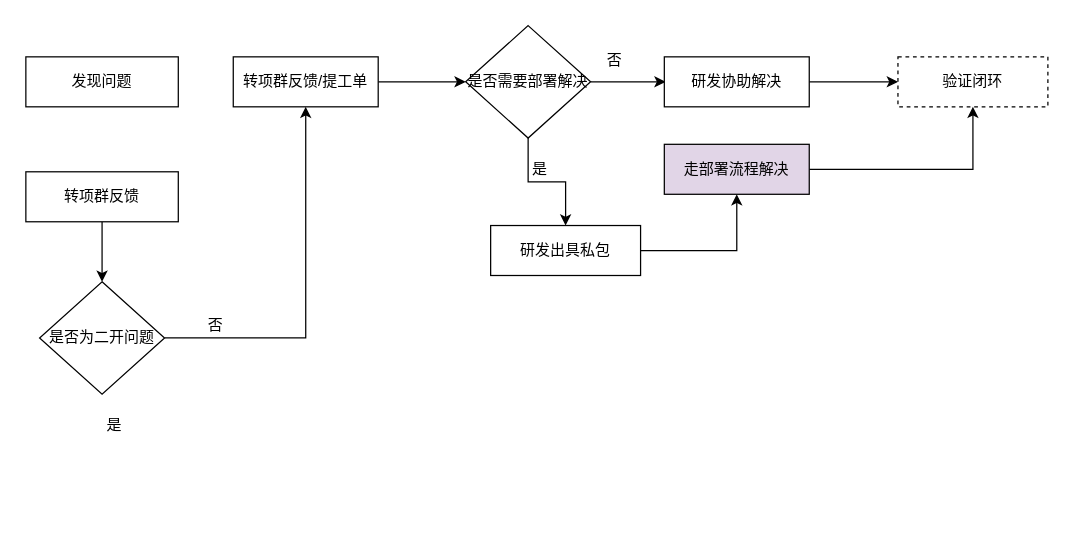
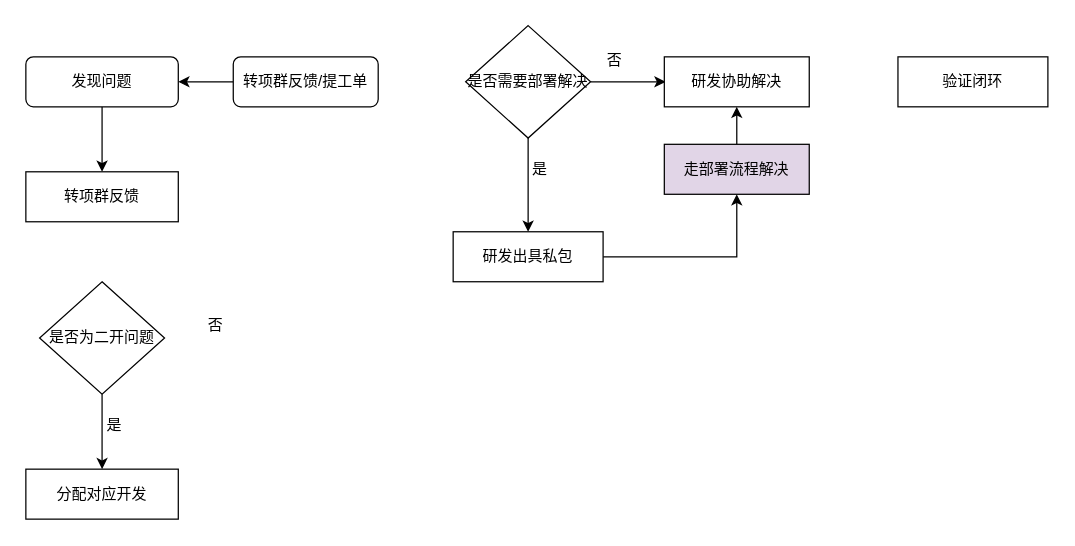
  <mxCell id="0" />
  <mxCell id="1" parent="0" />
- <mxCell id="3" value="发现问题" style="rounded=0;whiteSpace=wrap;html=1;" vertex="1" parent="1"><mxGeometry x="20" y="45" width="122" height="40" as="geometry" /></mxCell>
- <mxCell id="4" style="edgeStyle=orthogonalEdgeStyle;rounded=0;orthogonalLoop=1;jettySize=auto;html=1;entryX=0.5;entryY=0;entryDx=0;entryDy=0;" edge="1" parent="1" source="5" target="8"><mxGeometry relative="1" as="geometry" /></mxCell>
+ <mxCell id="2" value="" style="edgeStyle=orthogonalEdgeStyle;rounded=0;orthogonalLoop=1;jettySize=auto;html=1;" edge="1" parent="1" source="3" target="5"><mxGeometry relative="1" as="geometry" /></mxCell>
+ <mxCell id="3" value="发现问题" style="whiteSpace=wrap;html=1;rounded=1;" vertex="1" parent="1"><mxGeometry x="20" y="45" width="122" height="40" as="geometry" /></mxCell>
  <mxCell id="5" value="转项群反馈" style="rounded=0;whiteSpace=wrap;html=1;" vertex="1" parent="1"><mxGeometry x="20" y="137" width="122" height="40" as="geometry" /></mxCell>
- <mxCell id="6" value="" style="edgeStyle=orthogonalEdgeStyle;rounded=0;orthogonalLoop=1;jettySize=auto;html=1;" edge="1" parent="1" source="8" target="10"><mxGeometry relative="1" as="geometry" /></mxCell>
+ <mxCell id="7" style="edgeStyle=orthogonalEdgeStyle;rounded=0;orthogonalLoop=1;jettySize=auto;html=1;entryX=0.5;entryY=0;entryDx=0;entryDy=0;" edge="1" parent="1" source="8" target="25"><mxGeometry relative="1" as="geometry"><mxPoint x="81" y="395" as="targetPoint" /></mxGeometry></mxCell>
  <mxCell id="8" value="是否为二开问题" style="rhombus;whiteSpace=wrap;html=1;" vertex="1" parent="1"><mxGeometry x="31" y="225" width="100" height="90" as="geometry" /></mxCell>
- <mxCell id="9" style="edgeStyle=orthogonalEdgeStyle;rounded=0;orthogonalLoop=1;jettySize=auto;html=1;entryX=0;entryY=0.5;entryDx=0;entryDy=0;" edge="1" parent="1" source="10" target="14"><mxGeometry relative="1" as="geometry" /></mxCell>
- <mxCell id="10" value="转项群反馈/提工单" style="whiteSpace=wrap;html=1;" vertex="1" parent="1"><mxGeometry x="186" y="45" width="116" height="40" as="geometry" /></mxCell>
+ <mxCell id="9" style="edgeStyle=orthogonalEdgeStyle;rounded=0;orthogonalLoop=1;jettySize=auto;html=1;" edge="1" parent="1" source="10" target="3"><mxGeometry relative="1" as="geometry" /></mxCell>
+ <mxCell id="10" value="转项群反馈/提工单" style="whiteSpace=wrap;html=1;rounded=1;" vertex="1" parent="1"><mxGeometry x="186" y="45" width="116" height="40" as="geometry" /></mxCell>
  <mxCell id="11" value="否" style="text;html=1;align=center;verticalAlign=middle;whiteSpace=wrap;rounded=0;" vertex="1" parent="1"><mxGeometry x="142" y="245" width="60" height="30" as="geometry" /></mxCell>
  <mxCell id="12" style="edgeStyle=orthogonalEdgeStyle;rounded=0;orthogonalLoop=1;jettySize=auto;html=1;" edge="1" parent="1" source="14"><mxGeometry relative="1" as="geometry"><mxPoint x="532" y="65" as="targetPoint" /></mxGeometry></mxCell>
  <mxCell id="13" style="edgeStyle=orthogonalEdgeStyle;rounded=0;orthogonalLoop=1;jettySize=auto;html=1;" edge="1" parent="1" source="14" target="19"><mxGeometry relative="1" as="geometry"><mxPoint x="422" y="175" as="targetPoint" /></mxGeometry></mxCell>
  <mxCell id="14" value="是否需要部署解决" style="rhombus;whiteSpace=wrap;html=1;" vertex="1" parent="1"><mxGeometry x="372" y="20" width="100" height="90" as="geometry" /></mxCell>
  <mxCell id="15" value="否" style="text;html=1;align=center;verticalAlign=middle;resizable=0;points=[];autosize=1;strokeColor=none;fillColor=none;" vertex="1" parent="1"><mxGeometry x="471" y="33" width="40" height="30" as="geometry" /></mxCell>
  <mxCell id="16" value="是" style="text;html=1;align=center;verticalAlign=middle;resizable=0;points=[];autosize=1;strokeColor=none;fillColor=none;" vertex="1" parent="1"><mxGeometry x="411" y="120" width="40" height="30" as="geometry" /></mxCell>
- <mxCell id="17" value="验证闭环" style="rounded=0;whiteSpace=wrap;html=1;dashed=1;" vertex="1" parent="1"><mxGeometry x="718" y="45" width="120" height="40" as="geometry" /></mxCell>
+ <mxCell id="17" value="验证闭环" style="rounded=0;whiteSpace=wrap;html=1;" vertex="1" parent="1"><mxGeometry x="718" y="45" width="120" height="40" as="geometry" /></mxCell>
  <mxCell id="18" style="edgeStyle=orthogonalEdgeStyle;rounded=0;orthogonalLoop=1;jettySize=auto;html=1;" edge="1" parent="1" source="19" target="23"><mxGeometry relative="1" as="geometry" /></mxCell>
- <mxCell id="19" value="研发出具私包" style="rounded=0;whiteSpace=wrap;html=1;" vertex="1" parent="1"><mxGeometry x="392" y="180" width="120" height="40" as="geometry" /></mxCell>
- <mxCell id="20" style="edgeStyle=orthogonalEdgeStyle;rounded=0;orthogonalLoop=1;jettySize=auto;html=1;" edge="1" parent="1" source="21" target="17"><mxGeometry relative="1" as="geometry" /></mxCell>
+ <mxCell id="19" value="研发出具私包" style="rounded=0;whiteSpace=wrap;html=1;" vertex="1" parent="1"><mxGeometry x="362" y="185" width="120" height="40" as="geometry" /></mxCell>
  <mxCell id="21" value="研发协助解决" style="whiteSpace=wrap;html=1;" vertex="1" parent="1"><mxGeometry x="531" y="45" width="116" height="40" as="geometry" /></mxCell>
- <mxCell id="22" style="edgeStyle=orthogonalEdgeStyle;rounded=0;orthogonalLoop=1;jettySize=auto;html=1;entryX=0.5;entryY=1;entryDx=0;entryDy=0;" edge="1" parent="1" source="23" target="17"><mxGeometry relative="1" as="geometry" /></mxCell>
+ <mxCell id="22" style="edgeStyle=orthogonalEdgeStyle;rounded=0;orthogonalLoop=1;jettySize=auto;html=1;" edge="1" parent="1" source="23" target="21"><mxGeometry relative="1" as="geometry" /></mxCell>
  <mxCell id="23" value="走部署流程解决" style="whiteSpace=wrap;html=1;fillColor=#e1d5e7;" vertex="1" parent="1"><mxGeometry x="531" y="115" width="116" height="40" as="geometry" /></mxCell>
  <mxCell id="24" value="是" style="text;html=1;align=center;verticalAlign=middle;whiteSpace=wrap;rounded=0;" vertex="1" parent="1"><mxGeometry x="61" y="325" width="60" height="30" as="geometry" /></mxCell>
+ <mxCell id="25" value="分配对应开发" style="rounded=0;whiteSpace=wrap;html=1;" vertex="1" parent="1"><mxGeometry x="20" y="375" width="122" height="40" as="geometry" /></mxCell>
